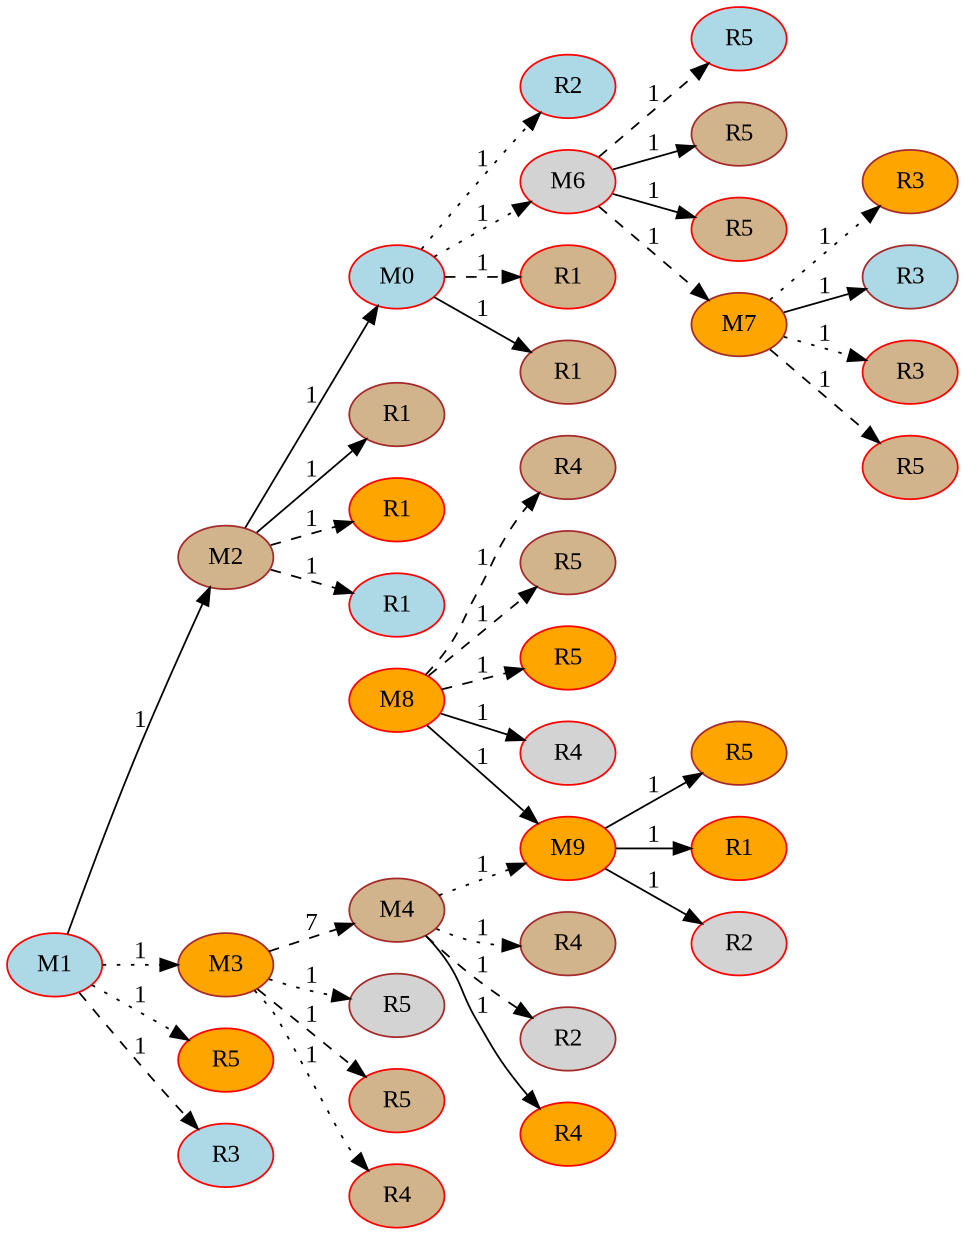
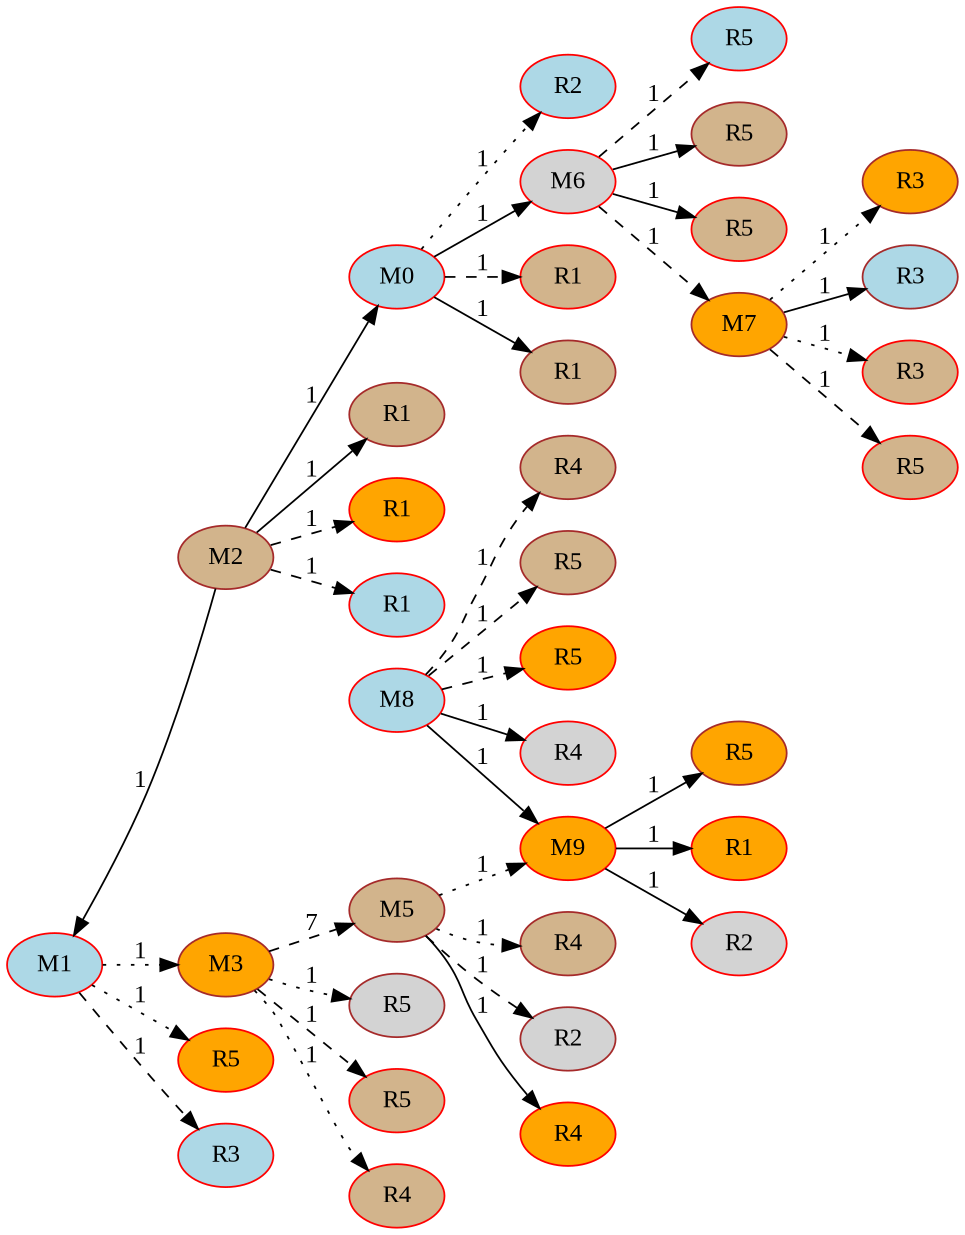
  digraph {
    fontname="Liberation Serif"
    rankdir=LR
    node [color=red fillcolor=tan fontname="Liberation Serif" style=filled]
    edge [fontname="Liberation Serif" style=solid]
    n1 [fillcolor=lightblue label=M1]
    n2 [color=brown label=M2]
    n3 [color=brown fillcolor=orange label=M3]
    n4 [fillcolor=orange label=R5]
    n5 [fillcolor=lightblue label=R3]
    n6 [fillcolor=lightblue label=M0]
    n7 [color=brown label=R1]
    n8 [fillcolor=orange label=R1]
    n9 [fillcolor=lightblue label=R1]
-   n10 [color=brown label=M4]
+   n10 [color=brown label=M5]
    n11 [color=brown fillcolor=lightgrey label=R5]
    n12 [label=R5]
    n13 [label=R4]
    n14 [fillcolor=lightgrey label=M6]
    n15 [label=R1]
    n16 [color=brown label=R1]
    n17 [fillcolor=lightblue label=R2]
    n18 [fillcolor=orange label=M9]
    n19 [fillcolor=orange label=R4]
    n20 [color=brown label=R4]
    n21 [color=brown fillcolor=lightgrey label=R2]
    n22 [color=brown fillcolor=orange label=M7]
    n23 [fillcolor=lightblue label=R5]
    n24 [color=brown label=R5]
    n25 [label=R5]
    n26 [fillcolor=orange label=R1]
    n27 [fillcolor=lightgrey label=R2]
    n28 [color=brown fillcolor=orange label=R5]
    n29 [color=brown fillcolor=orange label=R3]
    n30 [color=brown fillcolor=lightblue label=R3]
    n31 [label=R3]
    n32 [label=R5]
-   n33 [fillcolor=orange label=M8]
+   n33 [fillcolor=lightblue label=M8]
    n34 [fillcolor=lightgrey label=R4]
    n35 [color=brown label=R4]
    n36 [color=brown label=R5]
    n37 [fillcolor=orange label=R5]
-   n1 -> n2 [label=1]
+   n2 -> n1 [label=1]
    n1 -> n3 [label=1 style=dotted]
    n1 -> n4 [label=1 style=dotted]
    n1 -> n5 [label=1 style=dashed]
    n2 -> n6 [label=1]
    n2 -> n7 [label=1]
    n2 -> n8 [label=1 style=dashed]
    n2 -> n9 [label=1 style=dashed]
    n3 -> n10 [label=7 style=dashed]
    n3 -> n11 [label=1 style=dotted]
    n3 -> n12 [label=1 style=dashed]
    n3 -> n13 [label=1 style=dotted]
-   n6 -> n14 [label=1 style=dotted]
+   n6 -> n14 [label=1]
    n6 -> n15 [label=1 style=dashed]
    n6 -> n16 [label=1]
    n6 -> n17 [label=1 style=dotted]
    n10 -> n18 [label=1 style=dotted]
    n10 -> n19 [label=1]
    n10 -> n20 [label=1 style=dotted]
    n10 -> n21 [label=1 style=dashed]
    n14 -> n22 [label=1 style=dashed]
    n14 -> n23 [label=1 style=dashed]
    n14 -> n24 [label=1]
    n14 -> n25 [label=1]
    n18 -> n26 [label=1]
    n18 -> n27 [label=1]
    n18 -> n28 [label=1]
    n22 -> n29 [label=1 style=dotted]
    n22 -> n30 [label=1]
    n22 -> n31 [label=1 style=dotted]
    n22 -> n32 [label=1 style=dashed]
    n33 -> n18 [label=1]
    n33 -> n34 [label=1]
    n33 -> n35 [label=1 style=dashed]
    n33 -> n36 [label=1 style=dashed]
    n33 -> n37 [label=1 style=dashed]
  }
